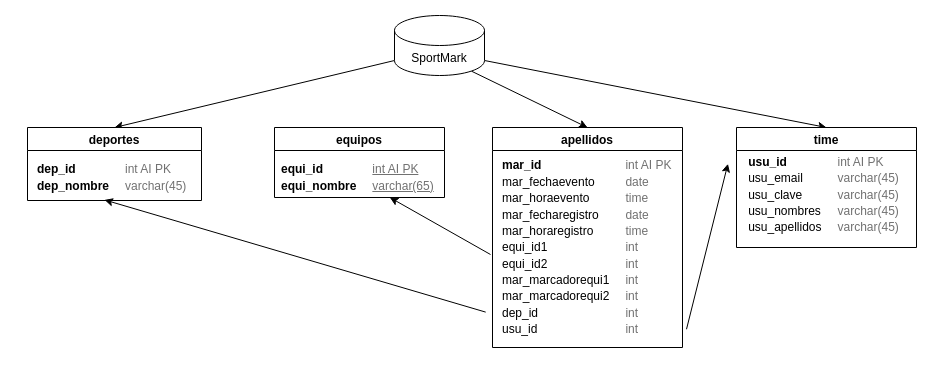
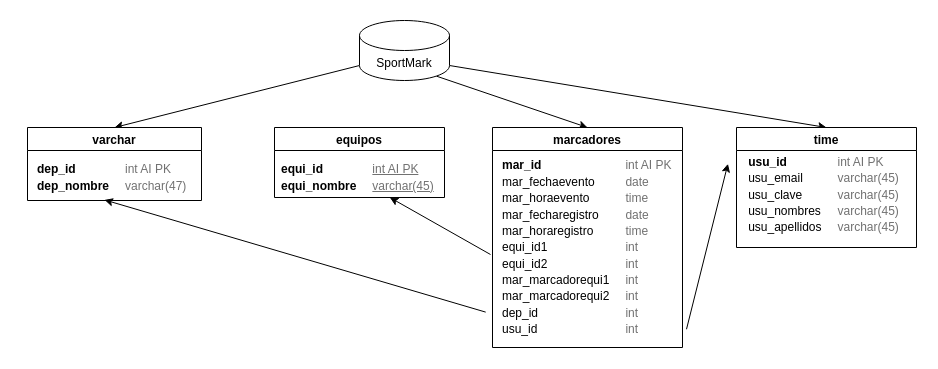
  <mxCell id="0" />
  <mxCell id="1" parent="0" />
  <mxCell id="2" style="edgeStyle=none;html=1;exitX=0;exitY=1;exitDx=0;exitDy=-15;exitPerimeter=0;entryX=0.5;entryY=0;entryDx=0;entryDy=0;" edge="1" parent="1" source="5" target="11"><mxGeometry relative="1" as="geometry" /></mxCell>
  <mxCell id="3" style="edgeStyle=none;html=1;exitX=0.855;exitY=1;exitDx=0;exitDy=-4.35;exitPerimeter=0;entryX=0.5;entryY=0;entryDx=0;entryDy=0;" edge="1" parent="1" source="5" target="8"><mxGeometry relative="1" as="geometry" /></mxCell>
  <mxCell id="4" style="edgeStyle=none;html=1;exitX=1;exitY=1;exitDx=0;exitDy=-15;exitPerimeter=0;entryX=0.5;entryY=0;entryDx=0;entryDy=0;" edge="1" parent="1" source="5" target="6"><mxGeometry relative="1" as="geometry" /></mxCell>
- <mxCell id="5" value="SportMark" style="shape=cylinder3;whiteSpace=wrap;html=1;boundedLbl=1;backgroundOutline=1;size=15;" vertex="1" parent="1"><mxGeometry x="394" y="15" width="90" height="60" as="geometry" /></mxCell>
+ <mxCell id="5" value="SportMark" style="shape=cylinder3;whiteSpace=wrap;html=1;boundedLbl=1;backgroundOutline=1;size=15;" vertex="1" parent="1"><mxGeometry x="359" y="20" width="90" height="60" as="geometry" /></mxCell>
  <mxCell id="6" value="time" style="swimlane;" vertex="1" parent="1"><mxGeometry x="736" y="127" width="180" height="120" as="geometry" /></mxCell>
  <mxCell id="7" value="&lt;br&gt;&lt;table style=&quot;border-left-style: none ; border-top-style: none ; border-right-style: none ; border-bottom-style: none ; border-collapse: collapse&quot;&gt;&lt;tbody&gt;&lt;tr&gt;&lt;td style=&quot;text-align: left ; border-style: none ; padding-left: 15px&quot;&gt;&lt;b&gt;usu_id&lt;/b&gt;&lt;/td&gt;&lt;td style=&quot;text-align: left ; border-style: none ; padding-left: 15px&quot;&gt;&lt;font color=&quot;#717171&quot;&gt;int AI PK&lt;/font&gt;&lt;/td&gt;&lt;/tr&gt;&lt;tr&gt;&lt;td style=&quot;text-align: left ; border-style: none ; padding-left: 15px&quot;&gt;usu_email&lt;/td&gt;&lt;td style=&quot;text-align: left ; border-style: none ; padding-left: 15px&quot;&gt;&lt;font color=&quot;#717171&quot;&gt;varchar(45)&lt;/font&gt;&lt;/td&gt;&lt;/tr&gt;&lt;tr&gt;&lt;td style=&quot;text-align: left ; border-style: none ; padding-left: 15px&quot;&gt;usu_clave&lt;/td&gt;&lt;td style=&quot;text-align: left ; border-style: none ; padding-left: 15px&quot;&gt;&lt;font color=&quot;#717171&quot;&gt;varchar(45)&lt;/font&gt;&lt;/td&gt;&lt;/tr&gt;&lt;tr&gt;&lt;td style=&quot;text-align: left ; border-style: none ; padding-left: 15px&quot;&gt;usu_nombres&lt;/td&gt;&lt;td style=&quot;text-align: left ; border-style: none ; padding-left: 15px&quot;&gt;&lt;font color=&quot;#717171&quot;&gt;varchar(45)&lt;/font&gt;&lt;/td&gt;&lt;/tr&gt;&lt;tr&gt;&lt;td style=&quot;text-align: left ; border-style: none ; padding-left: 15px&quot;&gt;usu_apellidos&lt;/td&gt;&lt;td style=&quot;text-align: left ; border-style: none ; padding-left: 15px&quot;&gt;&lt;font color=&quot;#717171&quot;&gt;varchar(45)&lt;/font&gt;&lt;/td&gt;&lt;/tr&gt;&lt;/tbody&gt;&lt;/table&gt;" style="text;html=1;align=center;verticalAlign=middle;resizable=0;points=[];autosize=1;strokeColor=none;fillColor=none;" vertex="1" parent="6"><mxGeometry x="-10" y="10" width="180" height="100" as="geometry" /></mxCell>
- <mxCell id="8" value="apellidos" style="swimlane;startSize=23;" vertex="1" parent="1"><mxGeometry x="492" y="127" width="190" height="220" as="geometry" /></mxCell>
+ <mxCell id="8" value="marcadores" style="swimlane;startSize=23;" vertex="1" parent="1"><mxGeometry x="492" y="127" width="190" height="220" as="geometry" /></mxCell>
  <mxCell id="9" value="equipos" style="swimlane;" vertex="1" parent="1"><mxGeometry x="274" y="127" width="170" height="70" as="geometry"><mxRectangle x="130" y="190" width="80" height="23" as="alternateBounds" /></mxGeometry></mxCell>
- <mxCell id="10" value="&lt;table style=&quot;border-left-style: none ; border-top-style: none ; border-right-style: none ; border-bottom-style: none ; border-collapse: collapse&quot;&gt;&lt;tbody&gt;&lt;tr&gt;&lt;td style=&quot;border-left-style: none ; border-top-style: none ; border-right-style: none ; border-bottom-style: none ; padding-left: 15px&quot;&gt;&lt;b&gt;equi_id&lt;/b&gt;&lt;/td&gt;&lt;td style=&quot;border-left-style: none ; border-top-style: none ; border-right-style: none ; border-bottom-style: none ; padding-left: 15px&quot;&gt;&lt;font color=&quot;#717171&quot;&gt;&lt;u&gt;int AI PK&lt;/u&gt;&lt;/font&gt;&lt;/td&gt;&lt;/tr&gt;&lt;tr&gt;&lt;td style=&quot;border-left-style: none ; border-top-style: none ; border-right-style: none ; border-bottom-style: none ; padding-left: 15px&quot;&gt;&lt;b&gt;equi_nombre&lt;/b&gt;&lt;/td&gt;&lt;td style=&quot;border-left-style: none ; border-top-style: none ; border-right-style: none ; border-bottom-style: none ; padding-left: 15px&quot;&gt;&lt;font color=&quot;#717171&quot;&gt;&lt;u&gt;varchar(65)&lt;/u&gt;&lt;/font&gt;&lt;/td&gt;&lt;/tr&gt;&lt;/tbody&gt;&lt;/table&gt;" style="text;html=1;align=left;verticalAlign=middle;resizable=0;points=[];autosize=1;strokeColor=none;fillColor=none;" vertex="1" parent="9"><mxGeometry x="-10" y="30" width="180" height="40" as="geometry" /></mxCell>
- <mxCell id="11" value="deportes" style="swimlane;" vertex="1" parent="1"><mxGeometry x="27" y="127" width="174" height="73" as="geometry" /></mxCell>
- <mxCell id="12" value="&lt;table style=&quot;border-left-style: none ; border-top-style: none ; border-right-style: none ; border-bottom-style: none ; border-collapse: collapse&quot;&gt;&lt;tbody&gt;&lt;tr&gt;&lt;td style=&quot;border-left-style: none ; border-top-style: none ; border-right-style: none ; border-bottom-style: none ; padding-left: 15px&quot;&gt;&lt;b&gt;dep_id&lt;/b&gt;&lt;/td&gt;&lt;td style=&quot;border-left-style: none ; border-top-style: none ; border-right-style: none ; border-bottom-style: none ; padding-left: 15px&quot;&gt;&lt;font color=&quot;#717171&quot;&gt;int AI PK&lt;/font&gt;&lt;/td&gt;&lt;/tr&gt;&lt;tr&gt;&lt;td style=&quot;border-left-style: none ; border-top-style: none ; border-right-style: none ; border-bottom-style: none ; padding-left: 15px&quot;&gt;&lt;b&gt;dep_nombre&lt;/b&gt;&lt;/td&gt;&lt;td style=&quot;border-left-style: none ; border-top-style: none ; border-right-style: none ; border-bottom-style: none ; padding-left: 15px&quot;&gt;&lt;font color=&quot;#717171&quot;&gt;varchar(45)&lt;/font&gt;&lt;/td&gt;&lt;/tr&gt;&lt;/tbody&gt;&lt;/table&gt;" style="text;html=1;align=left;verticalAlign=middle;resizable=0;points=[];autosize=1;strokeColor=none;fillColor=none;" vertex="1" parent="11"><mxGeometry x="-7" y="32" width="175" height="36" as="geometry" /></mxCell>
+ <mxCell id="10" value="&lt;table style=&quot;border-left-style: none ; border-top-style: none ; border-right-style: none ; border-bottom-style: none ; border-collapse: collapse&quot;&gt;&lt;tbody&gt;&lt;tr&gt;&lt;td style=&quot;border-left-style: none ; border-top-style: none ; border-right-style: none ; border-bottom-style: none ; padding-left: 15px&quot;&gt;&lt;b&gt;equi_id&lt;/b&gt;&lt;/td&gt;&lt;td style=&quot;border-left-style: none ; border-top-style: none ; border-right-style: none ; border-bottom-style: none ; padding-left: 15px&quot;&gt;&lt;font color=&quot;#717171&quot;&gt;&lt;u&gt;int AI PK&lt;/u&gt;&lt;/font&gt;&lt;/td&gt;&lt;/tr&gt;&lt;tr&gt;&lt;td style=&quot;border-left-style: none ; border-top-style: none ; border-right-style: none ; border-bottom-style: none ; padding-left: 15px&quot;&gt;&lt;b&gt;equi_nombre&lt;/b&gt;&lt;/td&gt;&lt;td style=&quot;border-left-style: none ; border-top-style: none ; border-right-style: none ; border-bottom-style: none ; padding-left: 15px&quot;&gt;&lt;font color=&quot;#717171&quot;&gt;&lt;u&gt;varchar(45)&lt;/u&gt;&lt;/font&gt;&lt;/td&gt;&lt;/tr&gt;&lt;/tbody&gt;&lt;/table&gt;" style="text;html=1;align=left;verticalAlign=middle;resizable=0;points=[];autosize=1;strokeColor=none;fillColor=none;" vertex="1" parent="9"><mxGeometry x="-10" y="30" width="180" height="40" as="geometry" /></mxCell>
+ <mxCell id="11" value="varchar" style="swimlane;" vertex="1" parent="1"><mxGeometry x="27" y="127" width="174" height="73" as="geometry" /></mxCell>
+ <mxCell id="12" value="&lt;table style=&quot;border-left-style: none ; border-top-style: none ; border-right-style: none ; border-bottom-style: none ; border-collapse: collapse&quot;&gt;&lt;tbody&gt;&lt;tr&gt;&lt;td style=&quot;border-left-style: none ; border-top-style: none ; border-right-style: none ; border-bottom-style: none ; padding-left: 15px&quot;&gt;&lt;b&gt;dep_id&lt;/b&gt;&lt;/td&gt;&lt;td style=&quot;border-left-style: none ; border-top-style: none ; border-right-style: none ; border-bottom-style: none ; padding-left: 15px&quot;&gt;&lt;font color=&quot;#717171&quot;&gt;int AI PK&lt;/font&gt;&lt;/td&gt;&lt;/tr&gt;&lt;tr&gt;&lt;td style=&quot;border-left-style: none ; border-top-style: none ; border-right-style: none ; border-bottom-style: none ; padding-left: 15px&quot;&gt;&lt;b&gt;dep_nombre&lt;/b&gt;&lt;/td&gt;&lt;td style=&quot;border-left-style: none ; border-top-style: none ; border-right-style: none ; border-bottom-style: none ; padding-left: 15px&quot;&gt;&lt;font color=&quot;#717171&quot;&gt;varchar(47)&lt;/font&gt;&lt;/td&gt;&lt;/tr&gt;&lt;/tbody&gt;&lt;/table&gt;" style="text;html=1;align=left;verticalAlign=middle;resizable=0;points=[];autosize=1;strokeColor=none;fillColor=none;" vertex="1" parent="11"><mxGeometry x="-7" y="32" width="175" height="36" as="geometry" /></mxCell>
  <mxCell id="13" style="edgeStyle=none;html=1;" edge="1" parent="1" target="10"><mxGeometry relative="1" as="geometry"><mxPoint x="490" y="254" as="sourcePoint" /></mxGeometry></mxCell>
  <mxCell id="14" value="" style="edgeStyle=none;html=1;exitX=1.005;exitY=0.954;exitDx=0;exitDy=0;exitPerimeter=0;entryX=0.008;entryY=0.263;entryDx=0;entryDy=0;entryPerimeter=0;" edge="1" parent="1" source="16" target="7"><mxGeometry relative="1" as="geometry" /></mxCell>
  <mxCell id="15" style="edgeStyle=none;html=1;entryX=0.48;entryY=1.122;entryDx=0;entryDy=0;entryPerimeter=0;exitX=0.001;exitY=0.859;exitDx=0;exitDy=0;exitPerimeter=0;" edge="1" parent="1" source="16" target="12"><mxGeometry relative="1" as="geometry" /></mxCell>
  <mxCell id="16" value="&lt;table style=&quot;border-left-style: none ; border-top-style: none ; border-right-style: none ; border-bottom-style: none ; border-collapse: collapse&quot;&gt;&lt;tbody&gt;&lt;tr&gt;&lt;td style=&quot;border-left-style: none ; border-top-style: none ; border-right-style: none ; border-bottom-style: none ; padding-left: 15px&quot;&gt;&lt;b&gt;mar_id&lt;/b&gt;&lt;/td&gt;&lt;td style=&quot;border-style: none ; padding-left: 15px&quot;&gt;&lt;font color=&quot;#717171&quot;&gt;int AI PK&lt;/font&gt;&lt;/td&gt;&lt;/tr&gt;&lt;tr&gt;&lt;td style=&quot;border-style: none ; padding-left: 15px&quot;&gt;mar_fechaevento&lt;/td&gt;&lt;td style=&quot;border-style: none ; padding-left: 15px&quot;&gt;&lt;font color=&quot;#717171&quot;&gt;date&lt;/font&gt;&lt;/td&gt;&lt;/tr&gt;&lt;tr&gt;&lt;td style=&quot;border-style: none ; padding-left: 15px&quot;&gt;mar_horaevento&lt;/td&gt;&lt;td style=&quot;border-style: none ; padding-left: 15px&quot;&gt;&lt;font color=&quot;#717171&quot;&gt;time&lt;/font&gt;&lt;/td&gt;&lt;/tr&gt;&lt;tr&gt;&lt;td style=&quot;border-style: none ; padding-left: 15px&quot;&gt;mar_fecharegistro&lt;/td&gt;&lt;td style=&quot;border-style: none ; padding-left: 15px&quot;&gt;&lt;font color=&quot;#717171&quot;&gt;date&lt;/font&gt;&lt;/td&gt;&lt;/tr&gt;&lt;tr&gt;&lt;td style=&quot;border-style: none ; padding-left: 15px&quot;&gt;mar_horaregistro&lt;/td&gt;&lt;td style=&quot;border-style: none ; padding-left: 15px&quot;&gt;&lt;font color=&quot;#717171&quot;&gt;time&lt;/font&gt;&lt;/td&gt;&lt;/tr&gt;&lt;tr&gt;&lt;td style=&quot;border-style: none ; padding-left: 15px&quot;&gt;equi_id1&lt;/td&gt;&lt;td style=&quot;border-left-style: none ; border-top-style: none ; border-right-style: none ; border-bottom-style: none ; padding-left: 15px&quot;&gt;&lt;font color=&quot;#717171&quot;&gt;int&lt;/font&gt;&lt;/td&gt;&lt;/tr&gt;&lt;tr&gt;&lt;td style=&quot;border-left-style: none ; border-top-style: none ; border-right-style: none ; border-bottom-style: none ; padding-left: 15px&quot;&gt;equi_id2&lt;/td&gt;&lt;td style=&quot;border-left-style: none ; border-top-style: none ; border-right-style: none ; border-bottom-style: none ; padding-left: 15px&quot;&gt;&lt;font color=&quot;#717171&quot;&gt;int&lt;/font&gt;&lt;/td&gt;&lt;/tr&gt;&lt;tr&gt;&lt;td style=&quot;border-left-style: none ; border-top-style: none ; border-right-style: none ; border-bottom-style: none ; padding-left: 15px&quot;&gt;mar_marcadorequi1&lt;/td&gt;&lt;td style=&quot;border-left-style: none ; border-top-style: none ; border-right-style: none ; border-bottom-style: none ; padding-left: 15px&quot;&gt;&lt;font color=&quot;#717171&quot;&gt;int&lt;/font&gt;&lt;/td&gt;&lt;/tr&gt;&lt;tr&gt;&lt;td style=&quot;border-left-style: none ; border-top-style: none ; border-right-style: none ; border-bottom-style: none ; padding-left: 15px&quot;&gt;mar_marcadorequi2&lt;/td&gt;&lt;td style=&quot;border-left-style: none ; border-top-style: none ; border-right-style: none ; border-bottom-style: none ; padding-left: 15px&quot;&gt;&lt;font color=&quot;#717171&quot;&gt;int&lt;/font&gt;&lt;/td&gt;&lt;/tr&gt;&lt;tr&gt;&lt;td style=&quot;border-left-style: none ; border-top-style: none ; border-right-style: none ; border-bottom-style: none ; padding-left: 15px&quot;&gt;dep_id&lt;/td&gt;&lt;td style=&quot;border-left-style: none ; border-top-style: none ; border-right-style: none ; border-bottom-style: none ; padding-left: 15px&quot;&gt;&lt;font color=&quot;#717171&quot;&gt;int&lt;/font&gt;&lt;/td&gt;&lt;/tr&gt;&lt;tr&gt;&lt;td style=&quot;border-left-style: none ; border-top-style: none ; border-right-style: none ; border-bottom-style: none ; padding-left: 15px&quot;&gt;usu_id&lt;/td&gt;&lt;td style=&quot;border-left-style: none ; border-top-style: none ; border-right-style: none ; border-bottom-style: none ; padding-left: 15px&quot;&gt;&lt;font color=&quot;#717171&quot;&gt;int&lt;/font&gt;&lt;/td&gt;&lt;/tr&gt;&lt;/tbody&gt;&lt;/table&gt;" style="text;html=1;align=left;verticalAlign=middle;resizable=0;points=[];autosize=1;strokeColor=none;fillColor=none;" vertex="1" parent="1"><mxGeometry x="485" y="157" width="200" height="180" as="geometry" /></mxCell>
